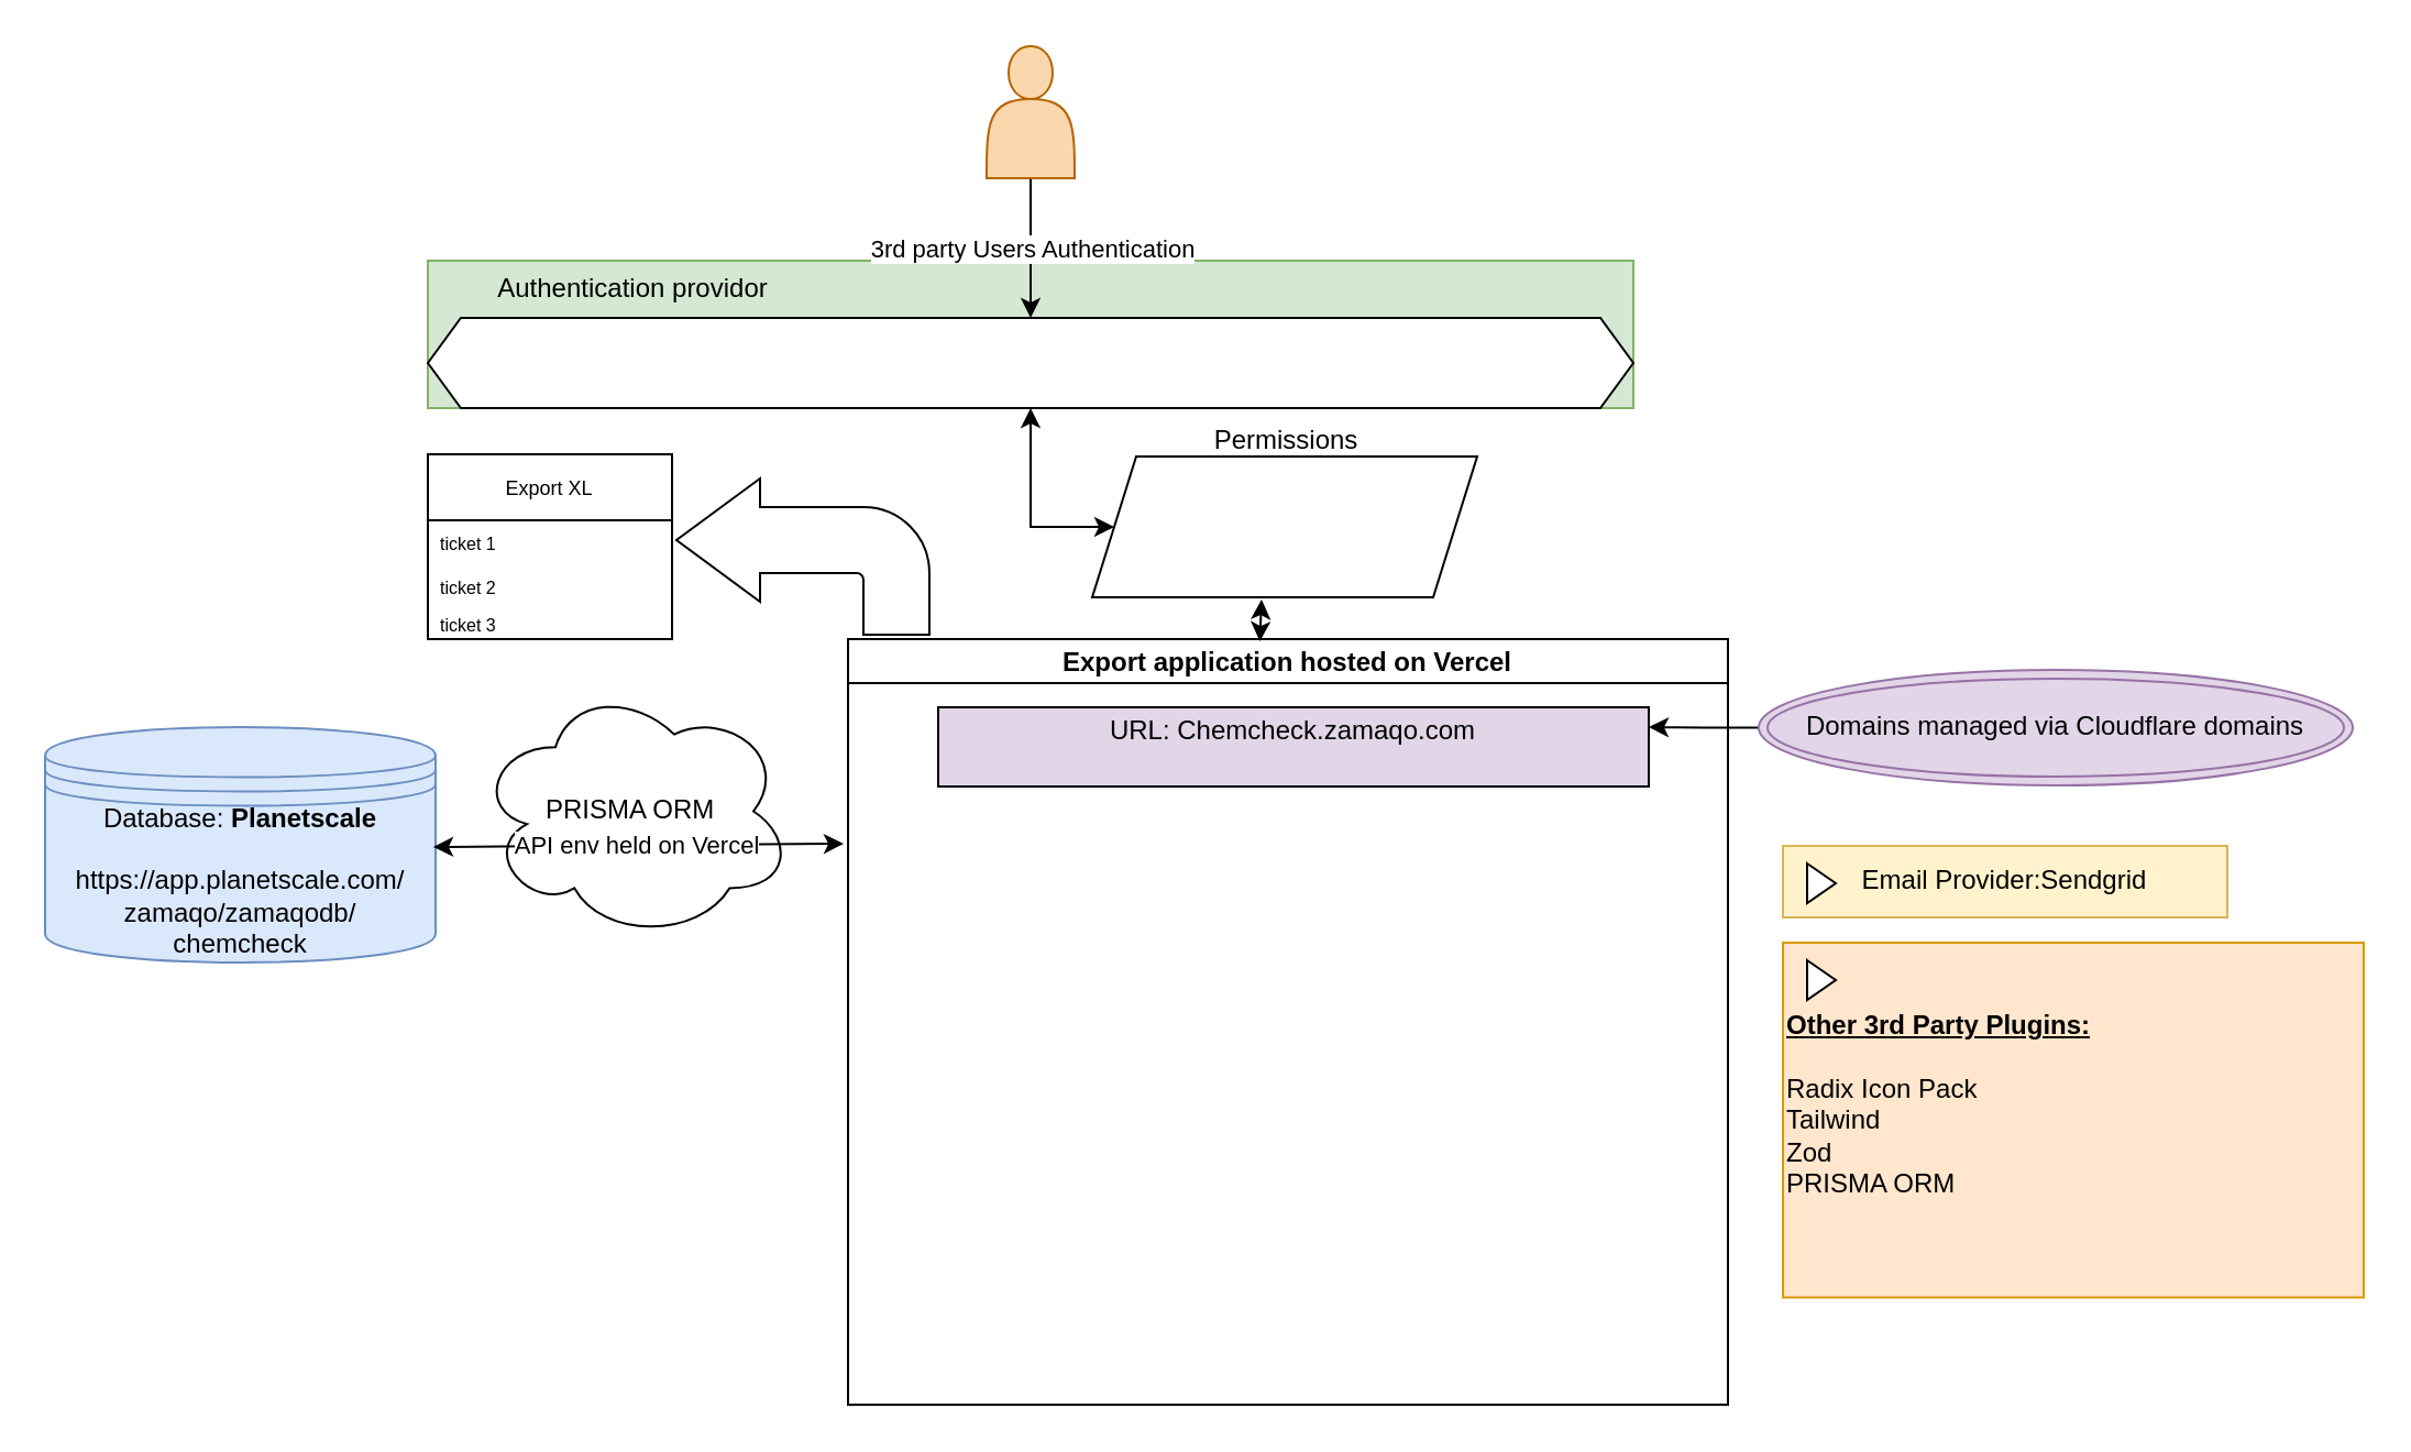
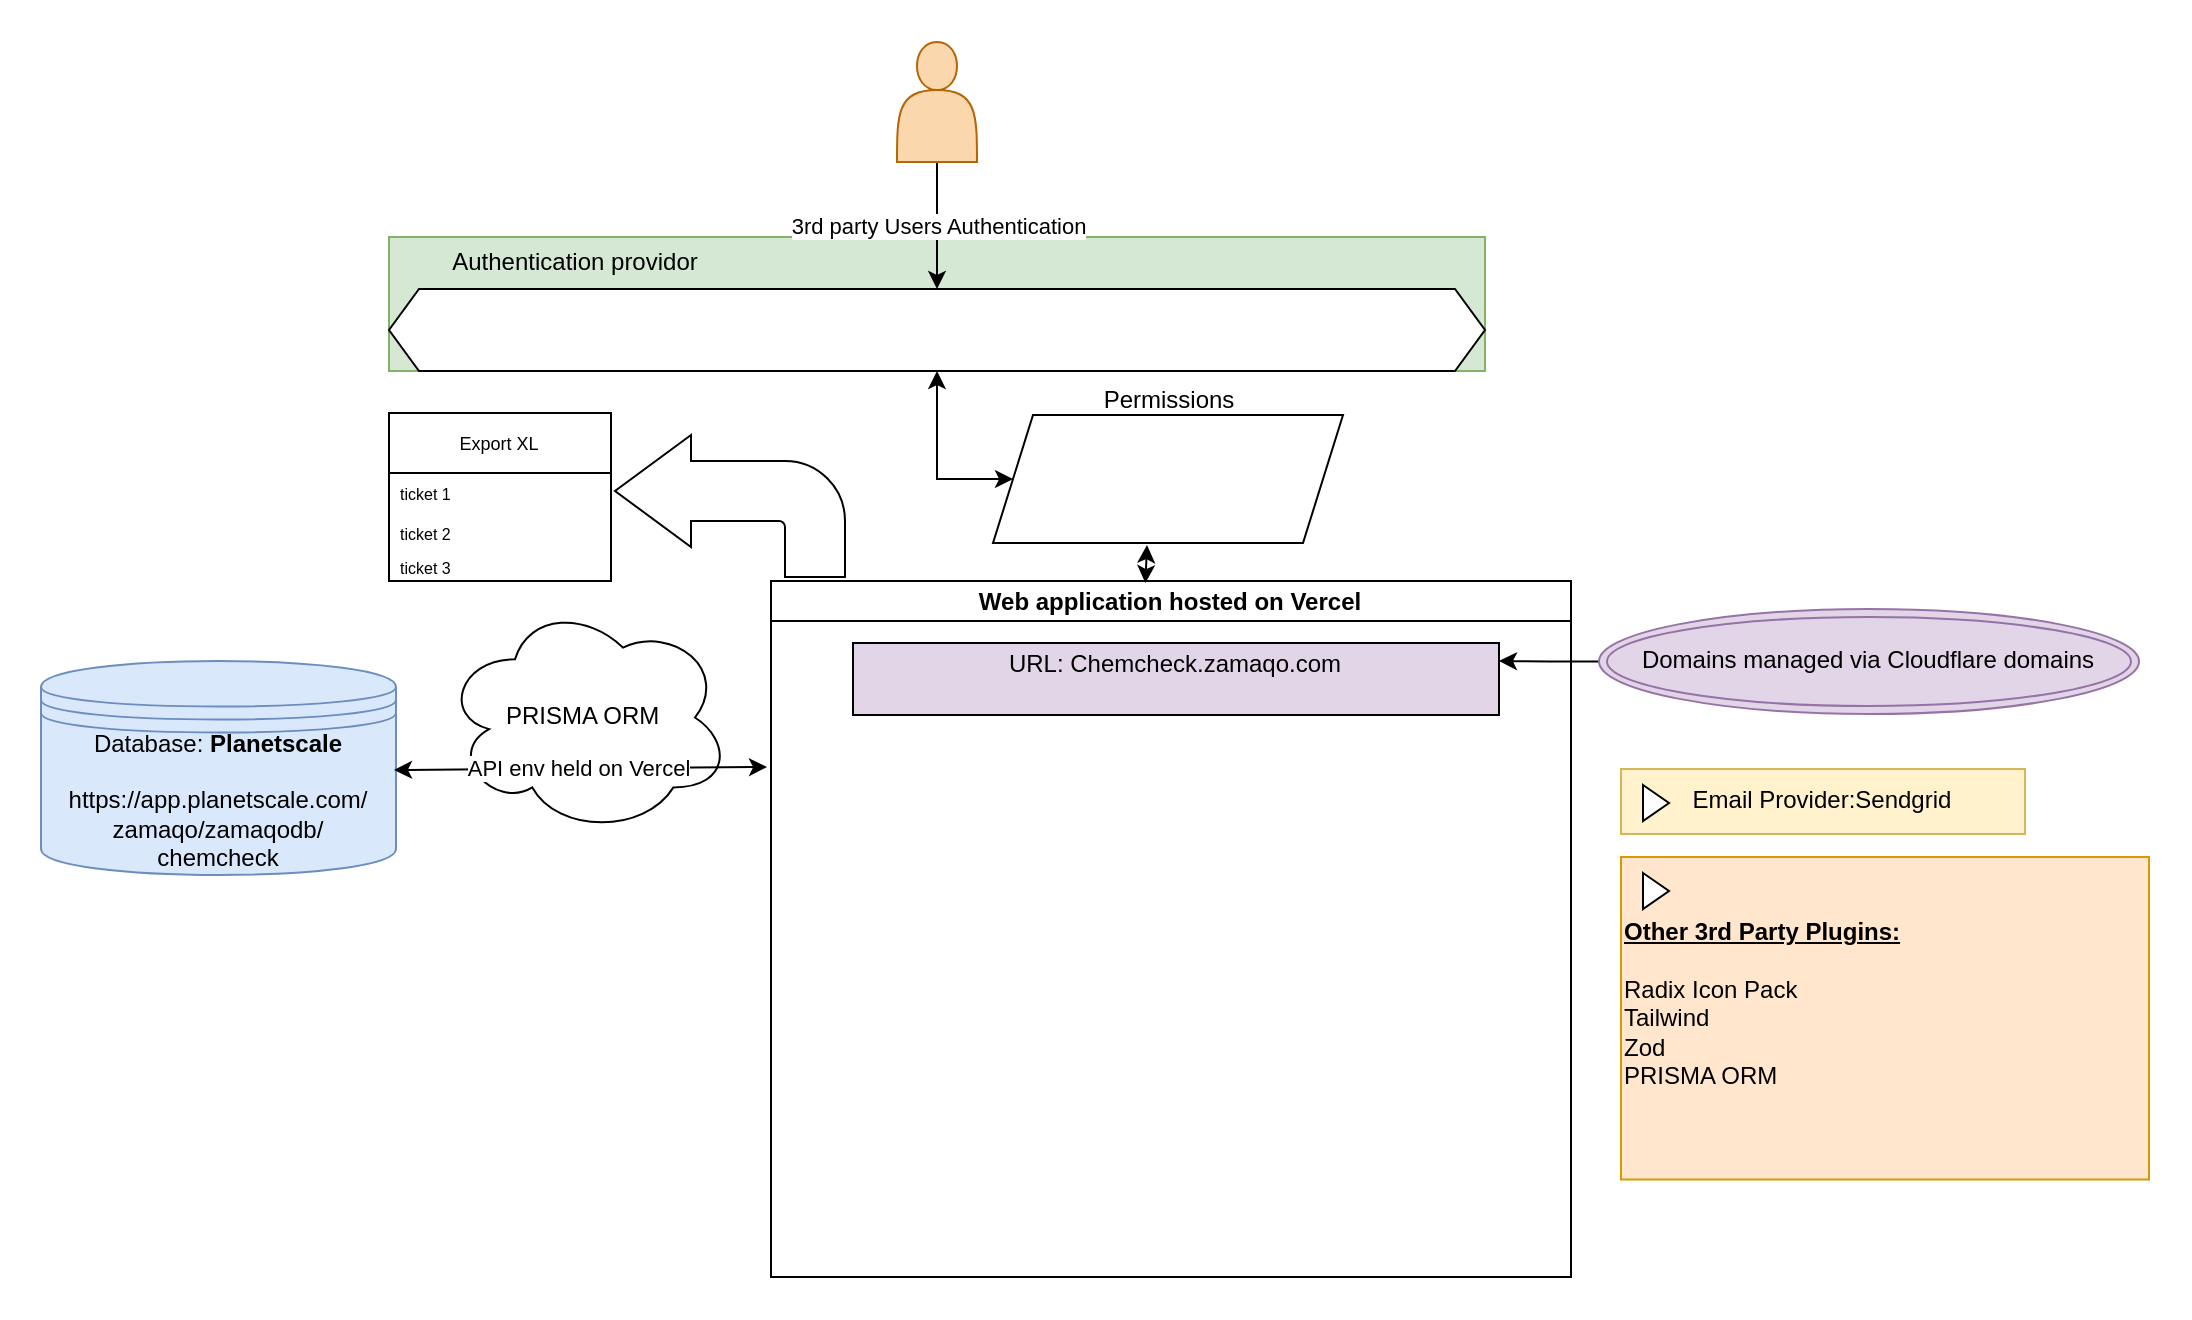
  <mxCell id="0" />
  <mxCell id="1" parent="0" />
  <mxCell id="2" value="Database:&lt;b&gt; Planetscale&lt;/b&gt;&lt;br style=&quot;border-color: var(--border-color);&quot;&gt;&lt;br style=&quot;border-color: var(--border-color);&quot;&gt;https://app.planetscale.com/&lt;br style=&quot;border-color: var(--border-color);&quot;&gt;zamaqo/zamaqodb/&lt;br style=&quot;border-color: var(--border-color);&quot;&gt;chemcheck" style="shape=datastore;whiteSpace=wrap;html=1;fillColor=#dae8fc;strokeColor=#6c8ebf;" parent="1" vertex="1"><mxGeometry x="20" y="330" width="177.5" height="107" as="geometry" /></mxCell>
- <mxCell id="3" value="Export application hosted on Vercel" style="swimlane;startSize=20;horizontal=1;containerType=tree;newEdgeStyle={&quot;edgeStyle&quot;:&quot;elbowEdgeStyle&quot;,&quot;startArrow&quot;:&quot;none&quot;,&quot;endArrow&quot;:&quot;none&quot;};" parent="1" vertex="1"><mxGeometry x="385" y="290" width="400" height="348" as="geometry"><mxRectangle x="136" y="531" width="252" height="26" as="alternateBounds" /></mxGeometry></mxCell>
+ <mxCell id="3" value="Web application hosted on Vercel" style="swimlane;startSize=20;horizontal=1;containerType=tree;newEdgeStyle={&quot;edgeStyle&quot;:&quot;elbowEdgeStyle&quot;,&quot;startArrow&quot;:&quot;none&quot;,&quot;endArrow&quot;:&quot;none&quot;};" parent="1" vertex="1"><mxGeometry x="385" y="290" width="400" height="348" as="geometry"><mxRectangle x="136" y="531" width="252" height="26" as="alternateBounds" /></mxGeometry></mxCell>
  <mxCell id="4" value="URL: Chemcheck.zamaqo.com&lt;div&gt;&lt;br&gt;&lt;/div&gt;" style="rounded=0;whiteSpace=wrap;html=1;fillColor=#e1d5e7;" parent="3" vertex="1"><mxGeometry x="41" y="31" width="323" height="36" as="geometry" /></mxCell>
  <mxCell id="5" value="" style="group;fillColor=#d5e8d4;strokeColor=#82b366;" parent="1" vertex="1" connectable="0"><mxGeometry x="194" y="118" width="548" height="67" as="geometry" /></mxCell>
  <mxCell id="6" value="" style="shape=hexagon;perimeter=hexagonPerimeter2;whiteSpace=wrap;html=1;fixedSize=1;size=15;" parent="5" vertex="1"><mxGeometry y="26" width="548" height="41" as="geometry" /></mxCell>
  <mxCell id="7" value="Authentication providor" style="text;html=1;align=center;verticalAlign=middle;resizable=0;points=[];autosize=1;strokeColor=none;fillColor=none;" parent="5" vertex="1"><mxGeometry x="22" width="141" height="26" as="geometry" /></mxCell>
  <mxCell id="8" value="" style="group" parent="1" vertex="1" connectable="0"><mxGeometry x="515" y="181" width="156" height="90" as="geometry" /></mxCell>
  <mxCell id="9" value="" style="shape=parallelogram;perimeter=parallelogramPerimeter;whiteSpace=wrap;html=1;fixedSize=1;verticalAlign=top;" parent="8" vertex="1"><mxGeometry x="-19" y="26" width="175" height="64" as="geometry" /></mxCell>
  <mxCell id="10" value="Permissions" style="text;html=1;align=center;verticalAlign=middle;resizable=0;points=[];autosize=1;strokeColor=none;fillColor=none;" parent="8" vertex="1"><mxGeometry x="27" y="5.5" width="83" height="26" as="geometry" /></mxCell>
  <mxCell id="11" value="" style="endArrow=classic;html=1;rounded=0;entryX=0.5;entryY=0;entryDx=0;entryDy=0;exitX=0.5;exitY=1;exitDx=0;exitDy=0;" parent="1" source="13" target="6" edge="1"><mxGeometry relative="1" as="geometry"><mxPoint x="966" y="254" as="sourcePoint" /><mxPoint x="1457" y="430" as="targetPoint" /></mxGeometry></mxCell>
  <mxCell id="12" value="3rd party Users Authentication" style="edgeLabel;resizable=0;html=1;align=center;verticalAlign=middle;" parent="11" connectable="0" vertex="1"><mxGeometry relative="1" as="geometry" /></mxCell>
  <mxCell id="13" value="" style="shape=actor;whiteSpace=wrap;html=1;fillColor=#fad7ac;strokeColor=#b46504;" parent="1" vertex="1"><mxGeometry x="448" y="20.5" width="40" height="60" as="geometry" /></mxCell>
  <mxCell id="14" value="" style="endArrow=classic;startArrow=classic;html=1;rounded=0;entryX=0.5;entryY=1;entryDx=0;entryDy=0;exitX=0;exitY=0.5;exitDx=0;exitDy=0;" parent="1" source="9" target="6" edge="1"><mxGeometry width="50" height="50" relative="1" as="geometry"><mxPoint x="546" y="239" as="sourcePoint" /><mxPoint x="432" y="221" as="targetPoint" /><Array as="points"><mxPoint x="468" y="239" /></Array></mxGeometry></mxCell>
  <mxCell id="15" value="Email Provider:Sendgrid" style="html=1;whiteSpace=wrap;container=1;recursiveResize=0;collapsible=0;fillColor=#fff2cc;strokeColor=#d6b656;" parent="1" vertex="1"><mxGeometry x="810" y="384" width="202" height="32.5" as="geometry" /></mxCell>
  <mxCell id="16" value="" style="triangle;html=1;whiteSpace=wrap;" parent="15" vertex="1"><mxGeometry x="11" y="8" width="13" height="18" as="geometry" /></mxCell>
  <mxCell id="17" style="edgeStyle=orthogonalEdgeStyle;rounded=0;orthogonalLoop=1;jettySize=auto;html=1;entryX=1;entryY=0.25;entryDx=0;entryDy=0;" parent="1" source="18" target="4" edge="1"><mxGeometry relative="1" as="geometry" /></mxCell>
  <mxCell id="18" value="Domains managed via Cloudflare domains" style="ellipse;shape=doubleEllipse;whiteSpace=wrap;html=1;fillColor=#e1d5e7;strokeColor=#9673a6;" parent="1" vertex="1"><mxGeometry x="799" y="304" width="270" height="52.5" as="geometry" /></mxCell>
  <mxCell id="19" value="" style="endArrow=classic;startArrow=classic;html=1;rounded=0;entryX=0.44;entryY=1.016;entryDx=0;entryDy=0;entryPerimeter=0;exitX=0.468;exitY=0.003;exitDx=0;exitDy=0;exitPerimeter=0;" parent="1" source="3" target="9" edge="1"><mxGeometry width="50" height="50" relative="1" as="geometry"><mxPoint x="560" y="362" as="sourcePoint" /><mxPoint x="610" y="312" as="targetPoint" /></mxGeometry></mxCell>
  <mxCell id="20" value="&lt;div style=&quot;&quot;&gt;&lt;span style=&quot;background-color: initial;&quot;&gt;&lt;b&gt;&lt;u&gt;Other 3rd Party Plugins:&lt;/u&gt;&lt;/b&gt;&lt;/span&gt;&lt;/div&gt;&lt;div&gt;&lt;br&gt;&lt;/div&gt;&lt;div&gt;Radix Icon Pack&lt;/div&gt;&lt;div&gt;Tailwind&lt;/div&gt;&lt;div&gt;Zod&lt;/div&gt;&lt;div&gt;PRISMA ORM&lt;br&gt;&lt;div&gt;&lt;br&gt;&lt;/div&gt;&lt;/div&gt;" style="html=1;whiteSpace=wrap;container=1;recursiveResize=0;collapsible=0;align=left;fillColor=#ffe6cc;strokeColor=#d79b00;" parent="1" vertex="1"><mxGeometry x="810" y="428" width="264" height="161.25" as="geometry" /></mxCell>
  <mxCell id="21" value="" style="triangle;html=1;whiteSpace=wrap;" parent="20" vertex="1"><mxGeometry x="11" y="8" width="13" height="18" as="geometry" /></mxCell>
- <mxCell id="22" value="PRISMA ORM&amp;nbsp;" style="ellipse;shape=cloud;whiteSpace=wrap;html=1;" parent="1" vertex="1"><mxGeometry x="216" y="310" width="144" height="116.5" as="geometry" /></mxCell>
+ <mxCell id="22" value="PRISMA ORM&amp;nbsp;" style="ellipse;shape=cloud;whiteSpace=wrap;html=1;" parent="1" vertex="1"><mxGeometry x="221" y="300" width="144" height="116.5" as="geometry" /></mxCell>
  <mxCell id="23" value="API env held on Vercel" style="endArrow=classic;startArrow=classic;html=1;rounded=0;exitX=1;exitY=0.5;exitDx=0;exitDy=0;" parent="1" edge="1"><mxGeometry width="50" height="50" relative="1" as="geometry"><mxPoint x="196.5" y="384.5" as="sourcePoint" /><mxPoint x="383" y="383" as="targetPoint" /></mxGeometry></mxCell>
  <mxCell id="24" value="&lt;font style=&quot;font-size: 9px;&quot;&gt;Export XL&lt;/font&gt;" style="swimlane;fontStyle=0;childLayout=stackLayout;horizontal=1;startSize=30;horizontalStack=0;resizeParent=1;resizeParentMax=0;resizeLast=0;collapsible=1;marginBottom=0;whiteSpace=wrap;html=1;" parent="1" vertex="1"><mxGeometry x="194" y="206" width="111" height="84" as="geometry" /></mxCell>
  <mxCell id="25" value="&lt;font style=&quot;font-size: 8px;&quot;&gt;ticket 1&lt;/font&gt;" style="text;strokeColor=none;fillColor=none;align=left;verticalAlign=middle;spacingLeft=4;spacingRight=4;overflow=hidden;points=[[0,0.5],[1,0.5]];portConstraint=eastwest;rotatable=0;whiteSpace=wrap;html=1;" parent="24" vertex="1"><mxGeometry y="30" width="111" height="20" as="geometry" /></mxCell>
  <mxCell id="26" value="&lt;font style=&quot;font-size: 8px;&quot;&gt;ticket 2&lt;/font&gt;" style="text;strokeColor=none;fillColor=none;align=left;verticalAlign=middle;spacingLeft=4;spacingRight=4;overflow=hidden;points=[[0,0.5],[1,0.5]];portConstraint=eastwest;rotatable=0;whiteSpace=wrap;html=1;" parent="24" vertex="1"><mxGeometry y="50" width="111" height="17" as="geometry" /></mxCell>
  <mxCell id="27" value="&lt;font style=&quot;font-size: 8px;&quot;&gt;ticket 3&lt;/font&gt;" style="text;strokeColor=none;fillColor=none;align=left;verticalAlign=middle;spacingLeft=4;spacingRight=4;overflow=hidden;points=[[0,0.5],[1,0.5]];portConstraint=eastwest;rotatable=0;whiteSpace=wrap;html=1;" parent="24" vertex="1"><mxGeometry y="67" width="111" height="17" as="geometry" /></mxCell>
  <mxCell id="28" value="" style="html=1;shadow=0;dashed=0;align=center;verticalAlign=middle;shape=mxgraph.arrows2.bendArrow;dy=15;dx=38;notch=0;arrowHead=56;rounded=1;direction=east;flipV=0;flipH=1;" parent="1" vertex="1"><mxGeometry x="307" y="217" width="115" height="71" as="geometry" /></mxCell>
